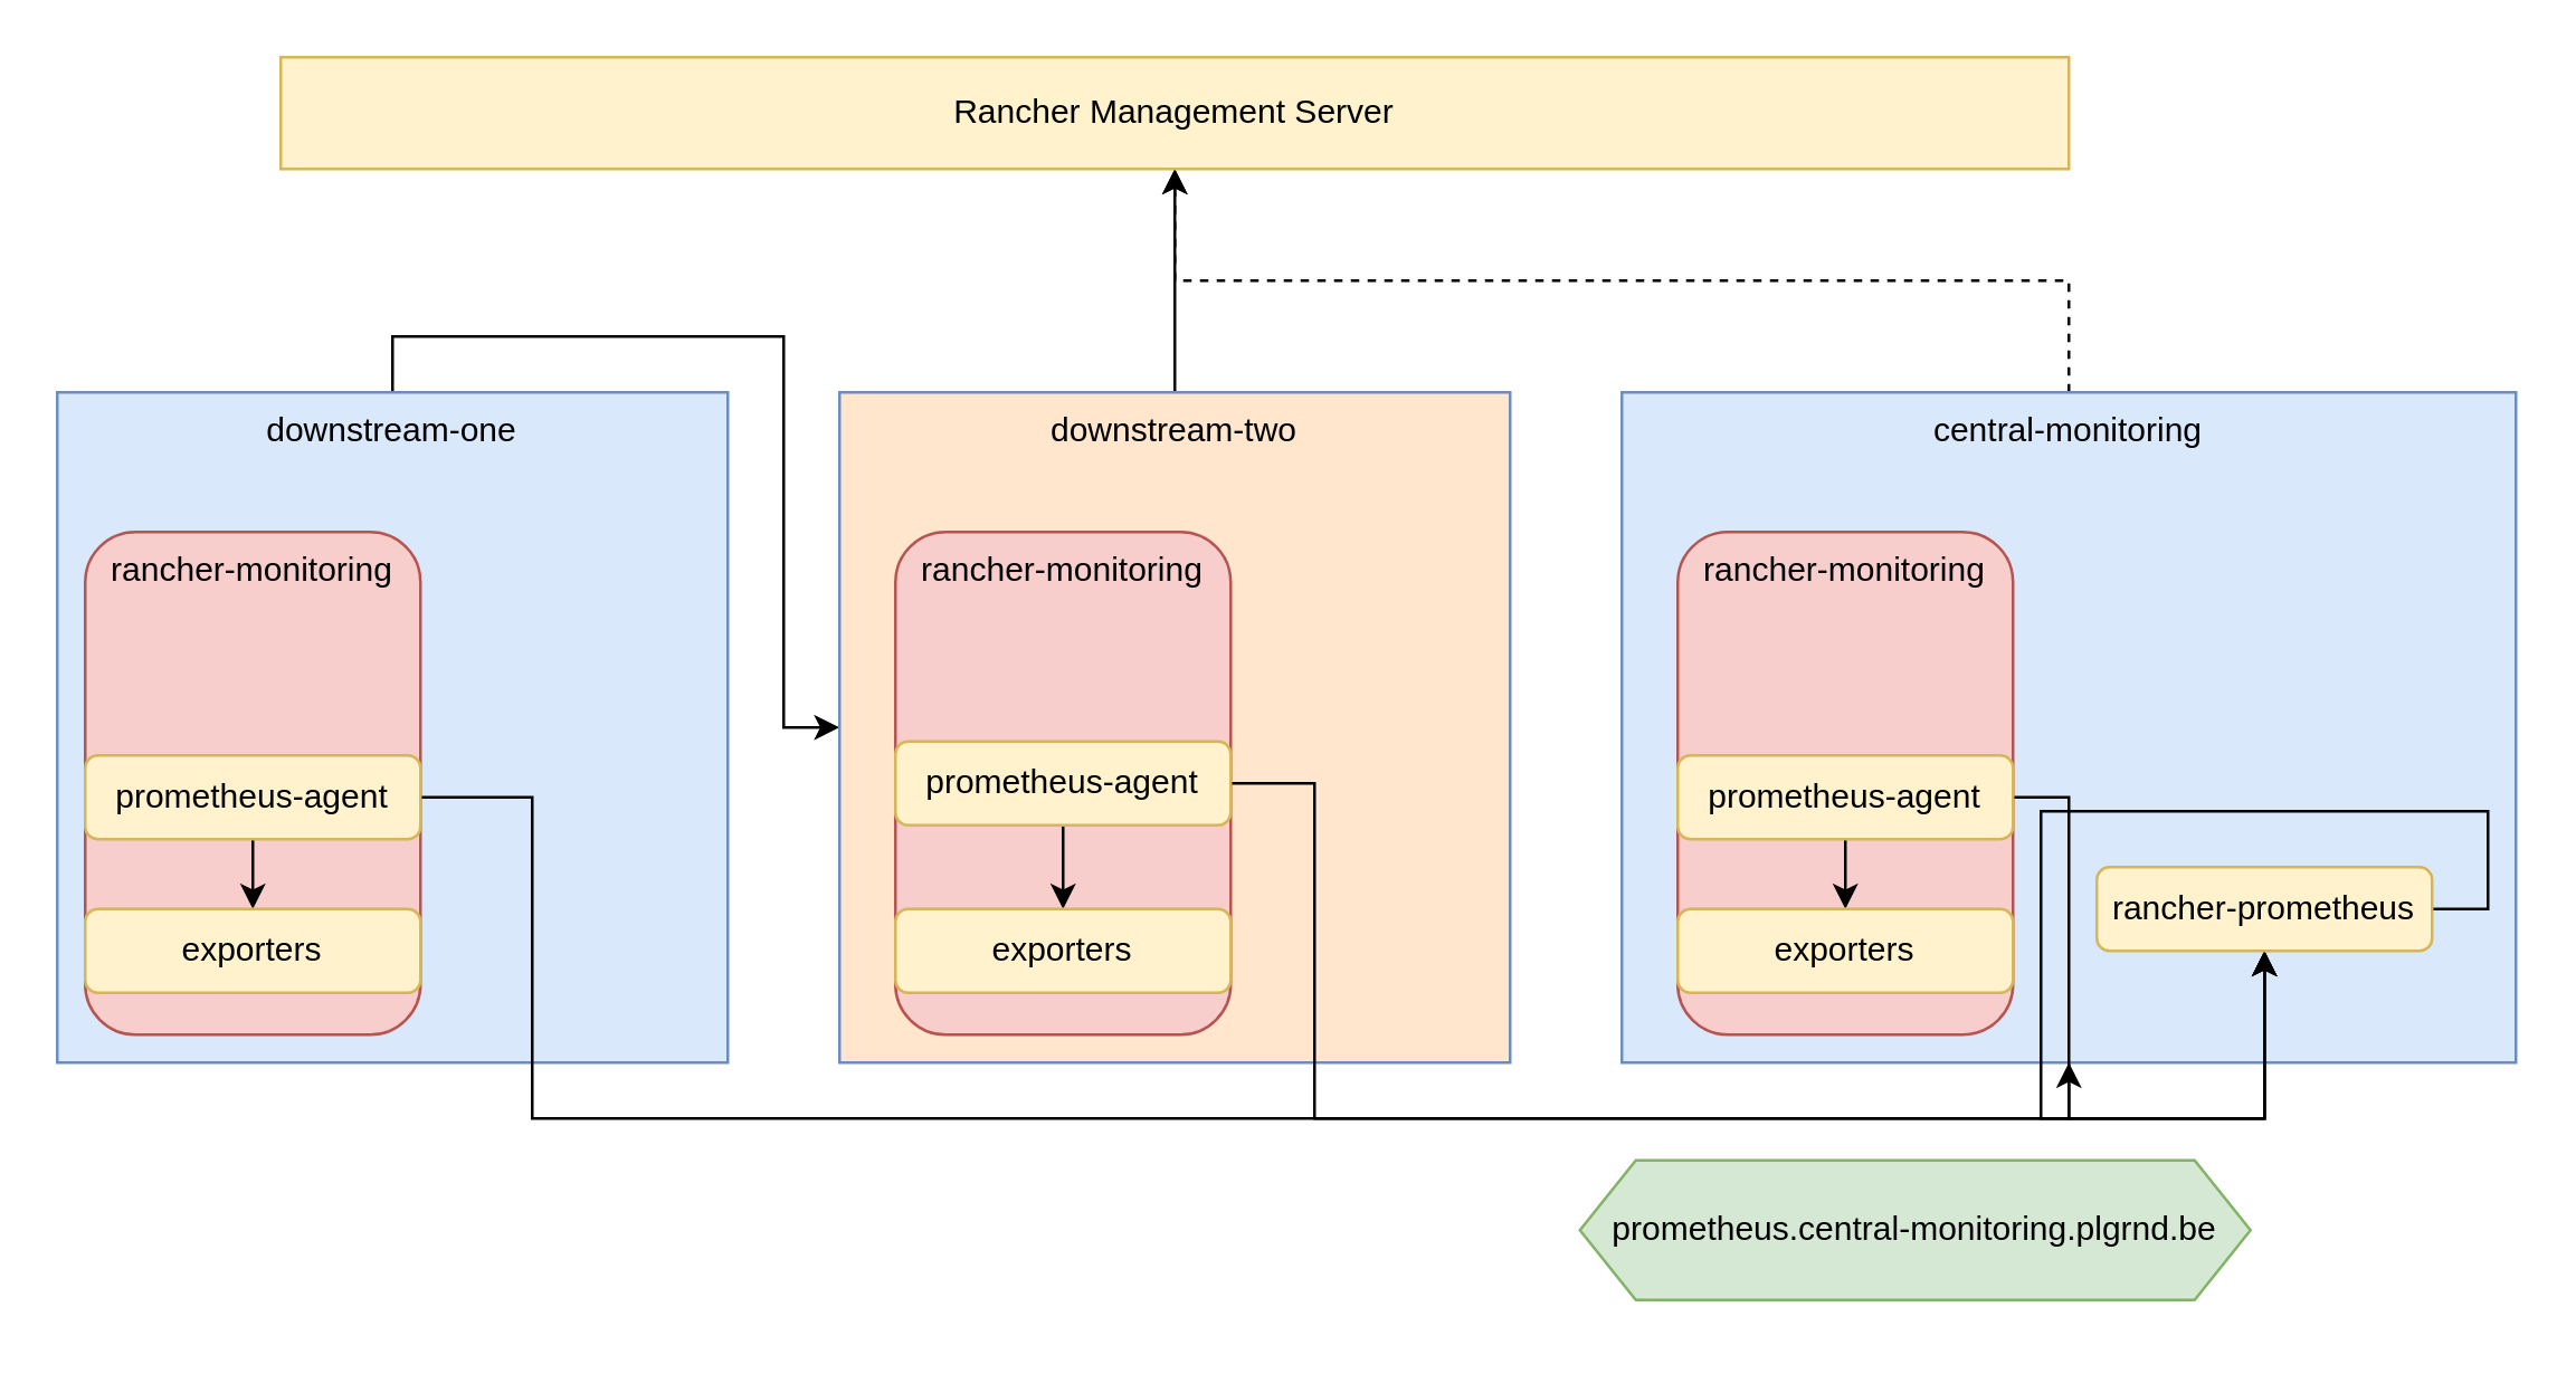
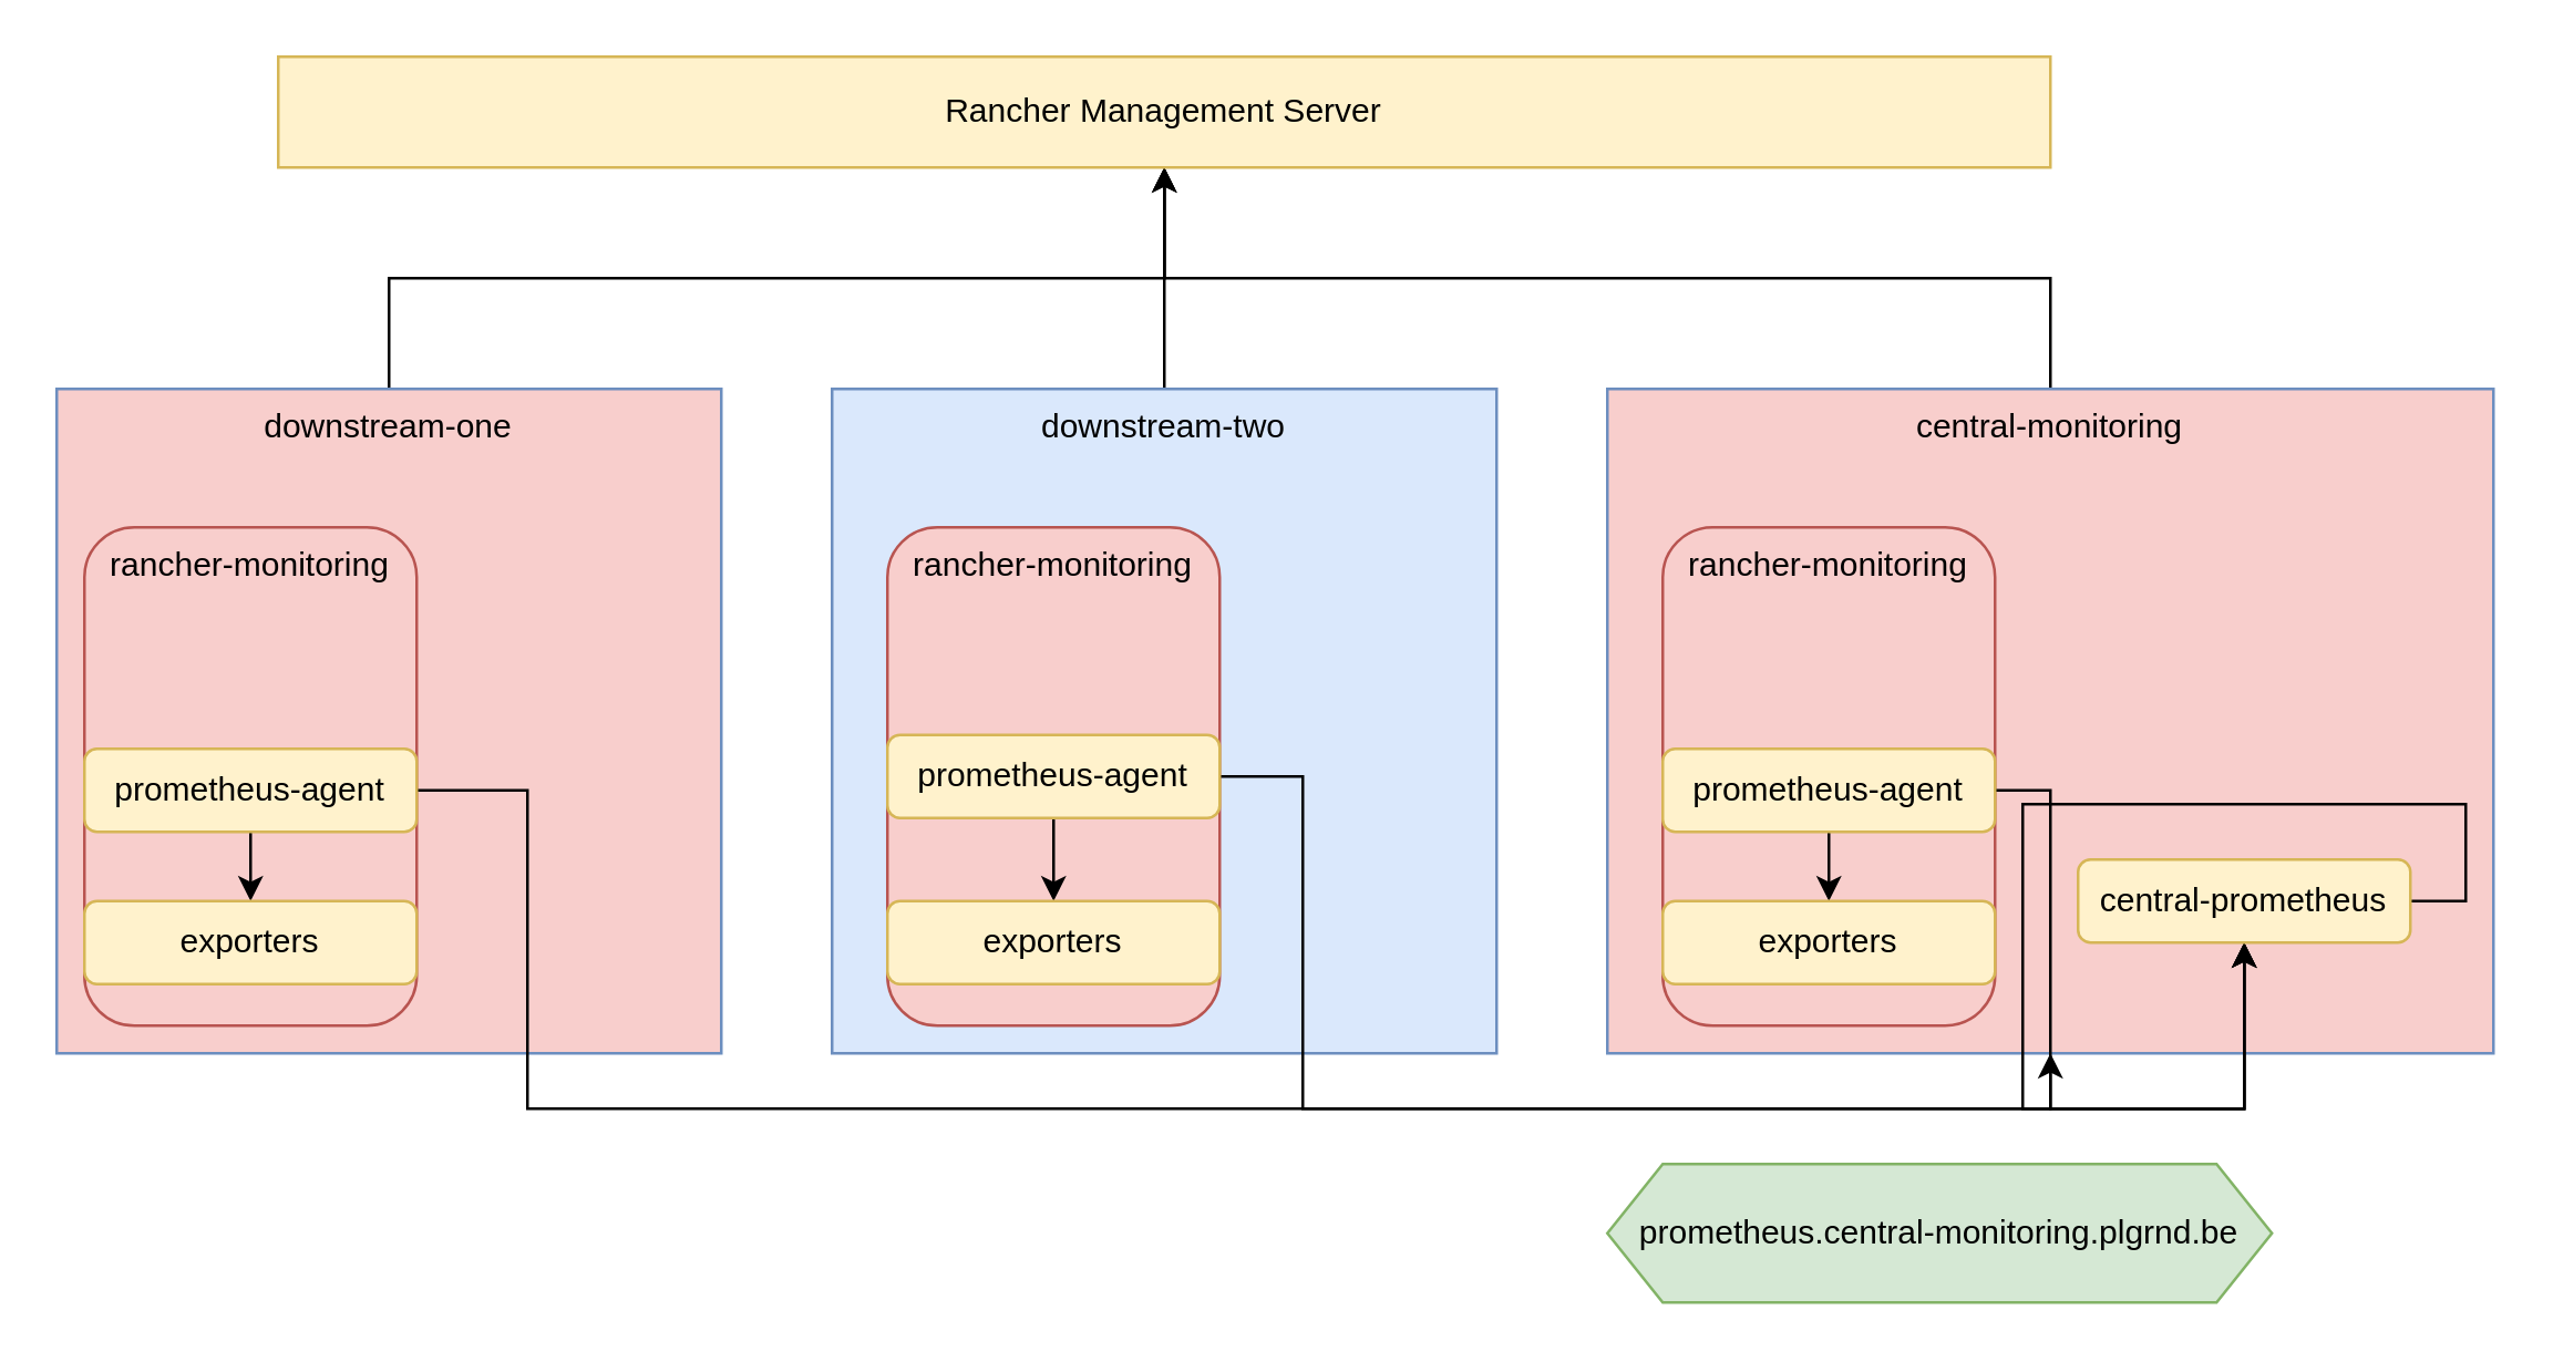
  <mxCell id="0" />
  <mxCell id="1" parent="0" />
- <mxCell id="2" style="edgeStyle=orthogonalEdgeStyle;rounded=0;orthogonalLoop=1;jettySize=auto;html=1;exitX=0.5;exitY=0;exitDx=0;exitDy=0;" parent="1" source="3" target="5" edge="1"><mxGeometry relative="1" as="geometry" /></mxCell>
- <mxCell id="3" value="downstream-one" style="whiteSpace=wrap;html=1;aspect=fixed;verticalAlign=top;fillColor=#dae8fc;strokeColor=#6c8ebf;" parent="1" vertex="1"><mxGeometry x="20" y="140" width="240" height="240" as="geometry" /></mxCell>
- <mxCell id="4" style="edgeStyle=orthogonalEdgeStyle;rounded=0;orthogonalLoop=1;jettySize=auto;html=1;exitX=0.5;exitY=0;exitDx=0;exitDy=0;entryX=0.5;entryY=1;entryDx=0;entryDy=0;" parent="1" source="5" target="26" edge="1"><mxGeometry relative="1" as="geometry"><mxPoint x="400" y="80" as="targetPoint" /></mxGeometry></mxCell>
- <mxCell id="5" value="downstream-two" style="whiteSpace=wrap;html=1;aspect=fixed;verticalAlign=top;fillColor=#ffe6cc;strokeColor=#6c8ebf;" parent="1" vertex="1"><mxGeometry x="300" y="140" width="240" height="240" as="geometry" /></mxCell>
- <mxCell id="6" style="edgeStyle=orthogonalEdgeStyle;rounded=0;orthogonalLoop=1;jettySize=auto;html=1;exitX=0.5;exitY=0;exitDx=0;exitDy=0;entryX=0.5;entryY=1;entryDx=0;entryDy=0;dashed=1;" parent="1" source="7" target="26" edge="1"><mxGeometry relative="1" as="geometry"><mxPoint x="400" y="80" as="targetPoint" /></mxGeometry></mxCell>
- <mxCell id="7" value="central-monitoring" style="whiteSpace=wrap;html=1;verticalAlign=top;fillColor=#dae8fc;strokeColor=#6c8ebf;" parent="1" vertex="1"><mxGeometry x="580" y="140" width="320" height="240" as="geometry" /></mxCell>
+ <mxCell id="2" style="edgeStyle=orthogonalEdgeStyle;rounded=0;orthogonalLoop=1;jettySize=auto;html=1;exitX=0.5;exitY=0;exitDx=0;exitDy=0;entryX=0.5;entryY=1;entryDx=0;entryDy=0;" parent="1" source="3" target="26" edge="1"><mxGeometry relative="1" as="geometry" /></mxCell>
+ <mxCell id="3" value="downstream-one" style="whiteSpace=wrap;html=1;aspect=fixed;verticalAlign=top;fillColor=#f8cecc;strokeColor=#6c8ebf;" parent="1" vertex="1"><mxGeometry x="20" y="140" width="240" height="240" as="geometry" /></mxCell>
+ <mxCell id="4" style="edgeStyle=orthogonalEdgeStyle;rounded=0;orthogonalLoop=1;jettySize=auto;html=1;exitX=0.5;exitY=0;exitDx=0;exitDy=0;entryX=0.5;entryY=1;entryDx=0;entryDy=0;endArrow=open;" parent="1" source="5" target="26" edge="1"><mxGeometry relative="1" as="geometry"><mxPoint x="400" y="80" as="targetPoint" /></mxGeometry></mxCell>
+ <mxCell id="5" value="downstream-two" style="whiteSpace=wrap;html=1;aspect=fixed;verticalAlign=top;fillColor=#dae8fc;strokeColor=#6c8ebf;" parent="1" vertex="1"><mxGeometry x="300" y="140" width="240" height="240" as="geometry" /></mxCell>
+ <mxCell id="6" style="edgeStyle=orthogonalEdgeStyle;rounded=0;orthogonalLoop=1;jettySize=auto;html=1;exitX=0.5;exitY=0;exitDx=0;exitDy=0;entryX=0.5;entryY=1;entryDx=0;entryDy=0;" parent="1" source="7" target="26" edge="1"><mxGeometry relative="1" as="geometry"><mxPoint x="400" y="80" as="targetPoint" /></mxGeometry></mxCell>
+ <mxCell id="7" value="central-monitoring" style="whiteSpace=wrap;html=1;verticalAlign=top;fillColor=#f8cecc;strokeColor=#6c8ebf;" parent="1" vertex="1"><mxGeometry x="580" y="140" width="320" height="240" as="geometry" /></mxCell>
  <mxCell id="8" value="rancher-monitoring" style="rounded=1;whiteSpace=wrap;html=1;verticalAlign=top;fillColor=#f8cecc;strokeColor=#b85450;" parent="1" vertex="1"><mxGeometry x="30" y="190" width="120" height="180" as="geometry" /></mxCell>
  <mxCell id="9" value="rancher-monitoring" style="rounded=1;whiteSpace=wrap;html=1;verticalAlign=top;fillColor=#f8cecc;strokeColor=#b85450;" parent="1" vertex="1"><mxGeometry x="320" y="190" width="120" height="180" as="geometry" /></mxCell>
  <mxCell id="10" value="rancher-monitoring" style="rounded=1;whiteSpace=wrap;html=1;verticalAlign=top;fillColor=#f8cecc;strokeColor=#b85450;" parent="1" vertex="1"><mxGeometry x="600" y="190" width="120" height="180" as="geometry" /></mxCell>
  <mxCell id="11" style="edgeStyle=orthogonalEdgeStyle;rounded=0;orthogonalLoop=1;jettySize=auto;html=1;exitX=0.5;exitY=1;exitDx=0;exitDy=0;entryX=0.5;entryY=0;entryDx=0;entryDy=0;" parent="1" source="13" target="25" edge="1"><mxGeometry relative="1" as="geometry" /></mxCell>
  <mxCell id="12" style="edgeStyle=orthogonalEdgeStyle;rounded=0;orthogonalLoop=1;jettySize=auto;html=1;" edge="1" parent="1" source="13"><mxGeometry relative="1" as="geometry"><mxPoint x="810" y="340" as="targetPoint" /><Array as="points"><mxPoint x="190" y="285" /><mxPoint x="190" y="400" /><mxPoint x="810" y="400" /></Array></mxGeometry></mxCell>
  <mxCell id="13" value="prometheus-agent" style="rounded=1;whiteSpace=wrap;html=1;fillColor=#fff2cc;strokeColor=#d6b656;" parent="1" vertex="1"><mxGeometry x="30" y="270" width="120" height="30" as="geometry" /></mxCell>
  <mxCell id="14" style="edgeStyle=orthogonalEdgeStyle;rounded=0;orthogonalLoop=1;jettySize=auto;html=1;exitX=0.5;exitY=1;exitDx=0;exitDy=0;entryX=0.5;entryY=0;entryDx=0;entryDy=0;" parent="1" source="16" target="24" edge="1"><mxGeometry relative="1" as="geometry" /></mxCell>
  <mxCell id="15" style="edgeStyle=orthogonalEdgeStyle;rounded=0;orthogonalLoop=1;jettySize=auto;html=1;entryX=0.5;entryY=1;entryDx=0;entryDy=0;" edge="1" parent="1" source="16" target="22"><mxGeometry relative="1" as="geometry"><Array as="points"><mxPoint x="470" y="280" /><mxPoint x="470" y="400" /><mxPoint x="810" y="400" /></Array></mxGeometry></mxCell>
  <mxCell id="16" value="prometheus-agent" style="rounded=1;whiteSpace=wrap;html=1;fillColor=#fff2cc;strokeColor=#d6b656;" parent="1" vertex="1"><mxGeometry x="320" y="265" width="120" height="30" as="geometry" /></mxCell>
  <mxCell id="17" style="edgeStyle=orthogonalEdgeStyle;rounded=0;orthogonalLoop=1;jettySize=auto;html=1;exitX=0.5;exitY=1;exitDx=0;exitDy=0;entryX=0.5;entryY=0;entryDx=0;entryDy=0;" parent="1" source="19" target="23" edge="1"><mxGeometry relative="1" as="geometry" /></mxCell>
  <mxCell id="18" style="edgeStyle=orthogonalEdgeStyle;rounded=0;orthogonalLoop=1;jettySize=auto;html=1;entryX=0.5;entryY=1;entryDx=0;entryDy=0;" edge="1" parent="1" source="19" target="22"><mxGeometry relative="1" as="geometry"><Array as="points"><mxPoint x="740" y="285" /><mxPoint x="740" y="400" /><mxPoint x="810" y="400" /></Array></mxGeometry></mxCell>
  <mxCell id="19" value="prometheus-agent" style="rounded=1;whiteSpace=wrap;html=1;fillColor=#fff2cc;strokeColor=#d6b656;" parent="1" vertex="1"><mxGeometry x="600" y="270" width="120" height="30" as="geometry" /></mxCell>
- <mxCell id="20" value="prometheus.central-monitoring.plgrnd.be" style="shape=hexagon;perimeter=hexagonPerimeter2;whiteSpace=wrap;html=1;fixedSize=1;fillColor=#d5e8d4;strokeColor=#82b366;" parent="1" vertex="1"><mxGeometry x="565" y="415" width="240" height="50" as="geometry" /></mxCell>
+ <mxCell id="20" value="prometheus.central-monitoring.plgrnd.be" style="shape=hexagon;perimeter=hexagonPerimeter2;whiteSpace=wrap;html=1;fixedSize=1;fillColor=#d5e8d4;strokeColor=#82b366;" parent="1" vertex="1"><mxGeometry x="580" y="420" width="240" height="50" as="geometry" /></mxCell>
  <mxCell id="21" style="edgeStyle=orthogonalEdgeStyle;rounded=0;orthogonalLoop=1;jettySize=auto;html=1;exitX=1;exitY=0.5;exitDx=0;exitDy=0;" parent="1" source="22" target="7" edge="1"><mxGeometry relative="1" as="geometry" /></mxCell>
- <mxCell id="22" value="rancher-prometheus" style="rounded=1;whiteSpace=wrap;html=1;fillColor=#fff2cc;strokeColor=#d6b656;" parent="1" vertex="1"><mxGeometry x="750" y="310" width="120" height="30" as="geometry" /></mxCell>
+ <mxCell id="22" value="central-prometheus" style="rounded=1;whiteSpace=wrap;html=1;fillColor=#fff2cc;strokeColor=#d6b656;" parent="1" vertex="1"><mxGeometry x="750" y="310" width="120" height="30" as="geometry" /></mxCell>
  <mxCell id="23" value="exporters" style="rounded=1;whiteSpace=wrap;html=1;fillColor=#fff2cc;strokeColor=#d6b656;" parent="1" vertex="1"><mxGeometry x="600" y="325" width="120" height="30" as="geometry" /></mxCell>
  <mxCell id="24" value="exporters" style="rounded=1;whiteSpace=wrap;html=1;fillColor=#fff2cc;strokeColor=#d6b656;" parent="1" vertex="1"><mxGeometry x="320" y="325" width="120" height="30" as="geometry" /></mxCell>
  <mxCell id="25" value="exporters" style="rounded=1;whiteSpace=wrap;html=1;fillColor=#fff2cc;strokeColor=#d6b656;" parent="1" vertex="1"><mxGeometry x="30" y="325" width="120" height="30" as="geometry" /></mxCell>
  <mxCell id="26" value="Rancher Management Server" style="rounded=0;whiteSpace=wrap;html=1;fillColor=#fff2cc;strokeColor=#d6b656;" parent="1" vertex="1"><mxGeometry x="100" y="20" width="640" height="40" as="geometry" /></mxCell>
